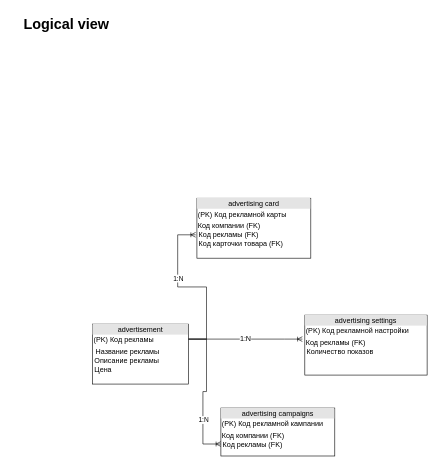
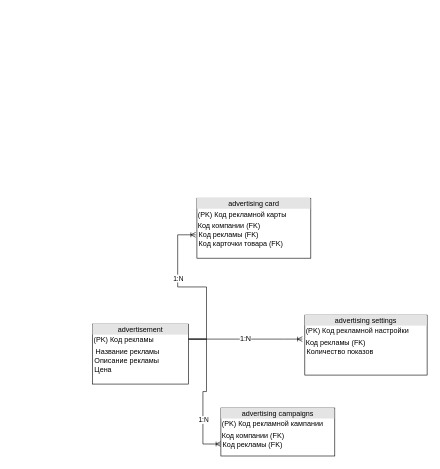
  <mxCell id="0" />
  <mxCell id="1" parent="0" />
  <mxCell id="2" value="&lt;div style=&quot;text-align: center; box-sizing: border-box; width: 100%; background: rgb(228, 228, 228); padding: 2px;&quot;&gt;advertisement&lt;/div&gt;&lt;table style=&quot;width:100%;font-size:1em;&quot; cellpadding=&quot;2&quot; cellspacing=&quot;0&quot;&gt;&lt;tbody&gt;&lt;tr&gt;&lt;td&gt;(PK)&amp;nbsp;Код рекламы&lt;br&gt;&lt;/td&gt;&lt;td&gt;&lt;/td&gt;&lt;/tr&gt;&lt;tr&gt;&lt;td&gt;&amp;nbsp;Название рекламы&lt;br&gt;&lt;/td&gt;&lt;td&gt;&lt;/td&gt;&lt;/tr&gt;&lt;/tbody&gt;&lt;/table&gt;&lt;span style=&quot;&quot;&gt;&amp;nbsp;Описание рекламы&lt;br&gt;&amp;nbsp;Цена&lt;br&gt;&lt;/span&gt;" style="verticalAlign=top;align=left;overflow=fill;html=1;" parent="1" vertex="1"><mxGeometry x="154" y="540" width="160" height="100" as="geometry" /></mxCell>
  <mxCell id="3" value="&lt;div style=&quot;text-align: center; box-sizing: border-box; width: 100%; background: rgb(228, 228, 228); padding: 2px;&quot;&gt;advertising campaigns&lt;/div&gt;&lt;table style=&quot;width:100%;font-size:1em;&quot; cellpadding=&quot;2&quot; cellspacing=&quot;0&quot;&gt;&lt;tbody&gt;&lt;tr&gt;&lt;td&gt;(PK)&amp;nbsp;Код рекламной кампании&lt;/td&gt;&lt;td&gt;&lt;br&gt;&lt;/td&gt;&lt;/tr&gt;&lt;tr&gt;&lt;td&gt;Код компании (FK)&lt;/td&gt;&lt;td&gt;&lt;br&gt;&lt;/td&gt;&lt;/tr&gt;&lt;/tbody&gt;&lt;/table&gt;&lt;span style=&quot;&quot;&gt;&amp;nbsp;Код рекламы (FK)&lt;br&gt;&lt;/span&gt;" style="verticalAlign=top;align=left;overflow=fill;html=1;" parent="1" vertex="1"><mxGeometry x="368" y="680" width="190" height="80" as="geometry" /></mxCell>
  <mxCell id="4" value="&lt;div style=&quot;text-align: center; box-sizing: border-box; width: 100%; background: rgb(228, 228, 228); padding: 2px;&quot;&gt;advertising settings&lt;/div&gt;&lt;table style=&quot;width:100%;font-size:1em;&quot; cellpadding=&quot;2&quot; cellspacing=&quot;0&quot;&gt;&lt;tbody&gt;&lt;tr&gt;&lt;td&gt;(PK)&amp;nbsp;Код рекламной настройки&lt;/td&gt;&lt;td&gt;&lt;br&gt;&lt;/td&gt;&lt;/tr&gt;&lt;tr&gt;&lt;td&gt;Код рекламы (FK)&lt;/td&gt;&lt;td&gt;&lt;br&gt;&lt;/td&gt;&lt;/tr&gt;&lt;/tbody&gt;&lt;/table&gt;&lt;span style=&quot;&quot;&gt;&amp;nbsp;Количество показов&lt;br&gt;&lt;/span&gt;" style="verticalAlign=top;align=left;overflow=fill;html=1;" parent="1" vertex="1"><mxGeometry x="508" y="525" width="204" height="100" as="geometry" /></mxCell>
  <mxCell id="5" value="&lt;div style=&quot;text-align: center; box-sizing: border-box; width: 100%; background: rgb(228, 228, 228); padding: 2px;&quot;&gt;advertising card&lt;/div&gt;&lt;table style=&quot;width:100%;font-size:1em;&quot; cellpadding=&quot;2&quot; cellspacing=&quot;0&quot;&gt;&lt;tbody&gt;&lt;tr&gt;&lt;td&gt;(PK) Код рекламной карты&lt;/td&gt;&lt;td&gt;&lt;br&gt;&lt;/td&gt;&lt;/tr&gt;&lt;tr&gt;&lt;td&gt;Код компании (FK)&lt;/td&gt;&lt;td&gt;&lt;br&gt;&lt;/td&gt;&lt;/tr&gt;&lt;/tbody&gt;&lt;/table&gt;&lt;span style=&quot;&quot;&gt;&amp;nbsp;Код рекламы (FK)&lt;br&gt;&amp;nbsp;Код карточки товара (FK)&lt;br&gt;&lt;/span&gt;" style="verticalAlign=top;align=left;overflow=fill;html=1;" parent="1" vertex="1"><mxGeometry x="328" y="330" width="190" height="100" as="geometry" /></mxCell>
- <mxCell id="6" value="Logical view" style="text;strokeColor=none;fillColor=none;html=1;fontSize=24;fontStyle=1;verticalAlign=middle;align=center;" parent="1" vertex="1"><mxGeometry x="20" width="180" height="40" as="geometry" y="20" /></mxCell>
  <mxCell id="7" value="1:N" style="edgeStyle=entityRelationEdgeStyle;fontSize=12;html=1;endArrow=ERoneToMany;rounded=0;exitX=1;exitY=0.25;exitDx=0;exitDy=0;entryX=-0.02;entryY=0.4;entryDx=0;entryDy=0;entryPerimeter=0;" parent="1" source="2" target="4" edge="1"><mxGeometry width="100" height="100" relative="1" as="geometry"><mxPoint x="378" y="460" as="sourcePoint" /><mxPoint x="478" y="360" as="targetPoint" /></mxGeometry></mxCell>
  <mxCell id="8" value="" style="edgeStyle=entityRelationEdgeStyle;fontSize=12;html=1;endArrow=ERoneToMany;rounded=0;exitX=1;exitY=0.25;exitDx=0;exitDy=0;entryX=0;entryY=0.75;entryDx=0;entryDy=0;" parent="1" source="2" target="3" edge="1"><mxGeometry width="100" height="100" relative="1" as="geometry"><mxPoint x="318" y="570" as="sourcePoint" /><mxPoint x="378" y="730" as="targetPoint" /></mxGeometry></mxCell>
  <mxCell id="9" value="1:N" style="edgeLabel;html=1;align=center;verticalAlign=middle;resizable=0;points=[];" parent="8" vertex="1" connectable="0"><mxGeometry x="0.411" relative="1" as="geometry"><mxPoint as="offset" /></mxGeometry></mxCell>
  <mxCell id="10" value="" style="edgeStyle=entityRelationEdgeStyle;fontSize=12;html=1;endArrow=ERoneToMany;rounded=0;entryX=-0.011;entryY=0.61;entryDx=0;entryDy=0;entryPerimeter=0;exitX=1;exitY=0.25;exitDx=0;exitDy=0;" parent="1" source="2" target="5" edge="1"><mxGeometry width="100" height="100" relative="1" as="geometry"><mxPoint x="368" y="490" as="sourcePoint" /><mxPoint x="848" y="560" as="targetPoint" /></mxGeometry></mxCell>
  <mxCell id="11" value="1:N" style="edgeLabel;html=1;align=center;verticalAlign=middle;resizable=0;points=[];" parent="10" vertex="1" connectable="0"><mxGeometry x="0.275" y="-1" relative="1" as="geometry"><mxPoint as="offset" /></mxGeometry></mxCell>
